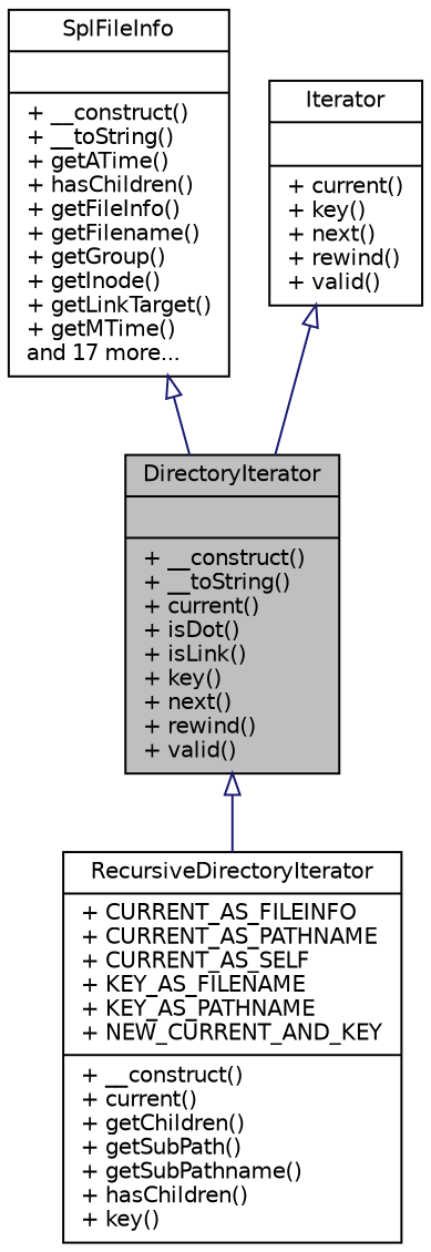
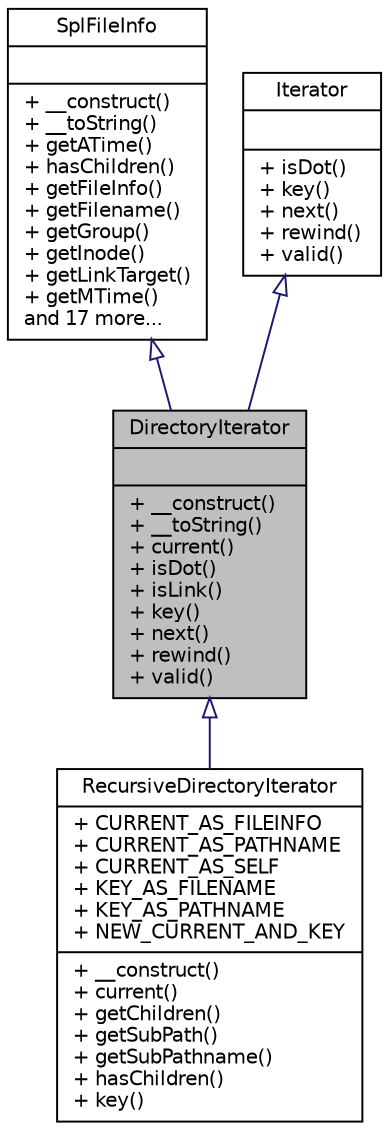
  digraph {
    node [color=black fillcolor=white fontname=Helvetica fontsize=10 shape=record style=filled]
    edge [arrowtail=onormal color=midnightblue dir=back fontname=Helvetica fontsize=10 labelfontname=Helvetica labelfontsize=10 style=solid]
    n1 [fillcolor=grey75 fontcolor=black height=0.2 label="{DirectoryIterator\n||+ __construct()\l+ __toString()\l+ current()\l+ isDot()\l+ isLink()\l+ key()\l+ next()\l+ rewind()\l+ valid()\l}" width=0.4]
    n2 [height=0.2 label="{RecursiveDirectoryIterator\n|+ CURRENT_AS_FILEINFO\l+ CURRENT_AS_PATHNAME\l+ CURRENT_AS_SELF\l+ KEY_AS_FILENAME\l+ KEY_AS_PATHNAME\l+ NEW_CURRENT_AND_KEY\l|+ __construct()\l+ current()\l+ getChildren()\l+ getSubPath()\l+ getSubPathname()\l+ hasChildren()\l+ key()\l}" width=0.4]
    n3 [height=0.2 label="{SplFileInfo\n||+ __construct()\l+ __toString()\l+ getATime()\l+ hasChildren()\l+ getFileInfo()\l+ getFilename()\l+ getGroup()\l+ getInode()\l+ getLinkTarget()\l+ getMTime()\land 17 more...\l}" width=0.4]
-   n4 [height=0.2 label="{Iterator\n||+ current()\l+ key()\l+ next()\l+ rewind()\l+ valid()\l}" width=0.4]
+   n4 [height=0.2 label="{Iterator\n||+ isDot()\l+ key()\l+ next()\l+ rewind()\l+ valid()\l}" width=0.4]
    n1 -> n2
    n3 -> n1
    n4 -> n1
  }
